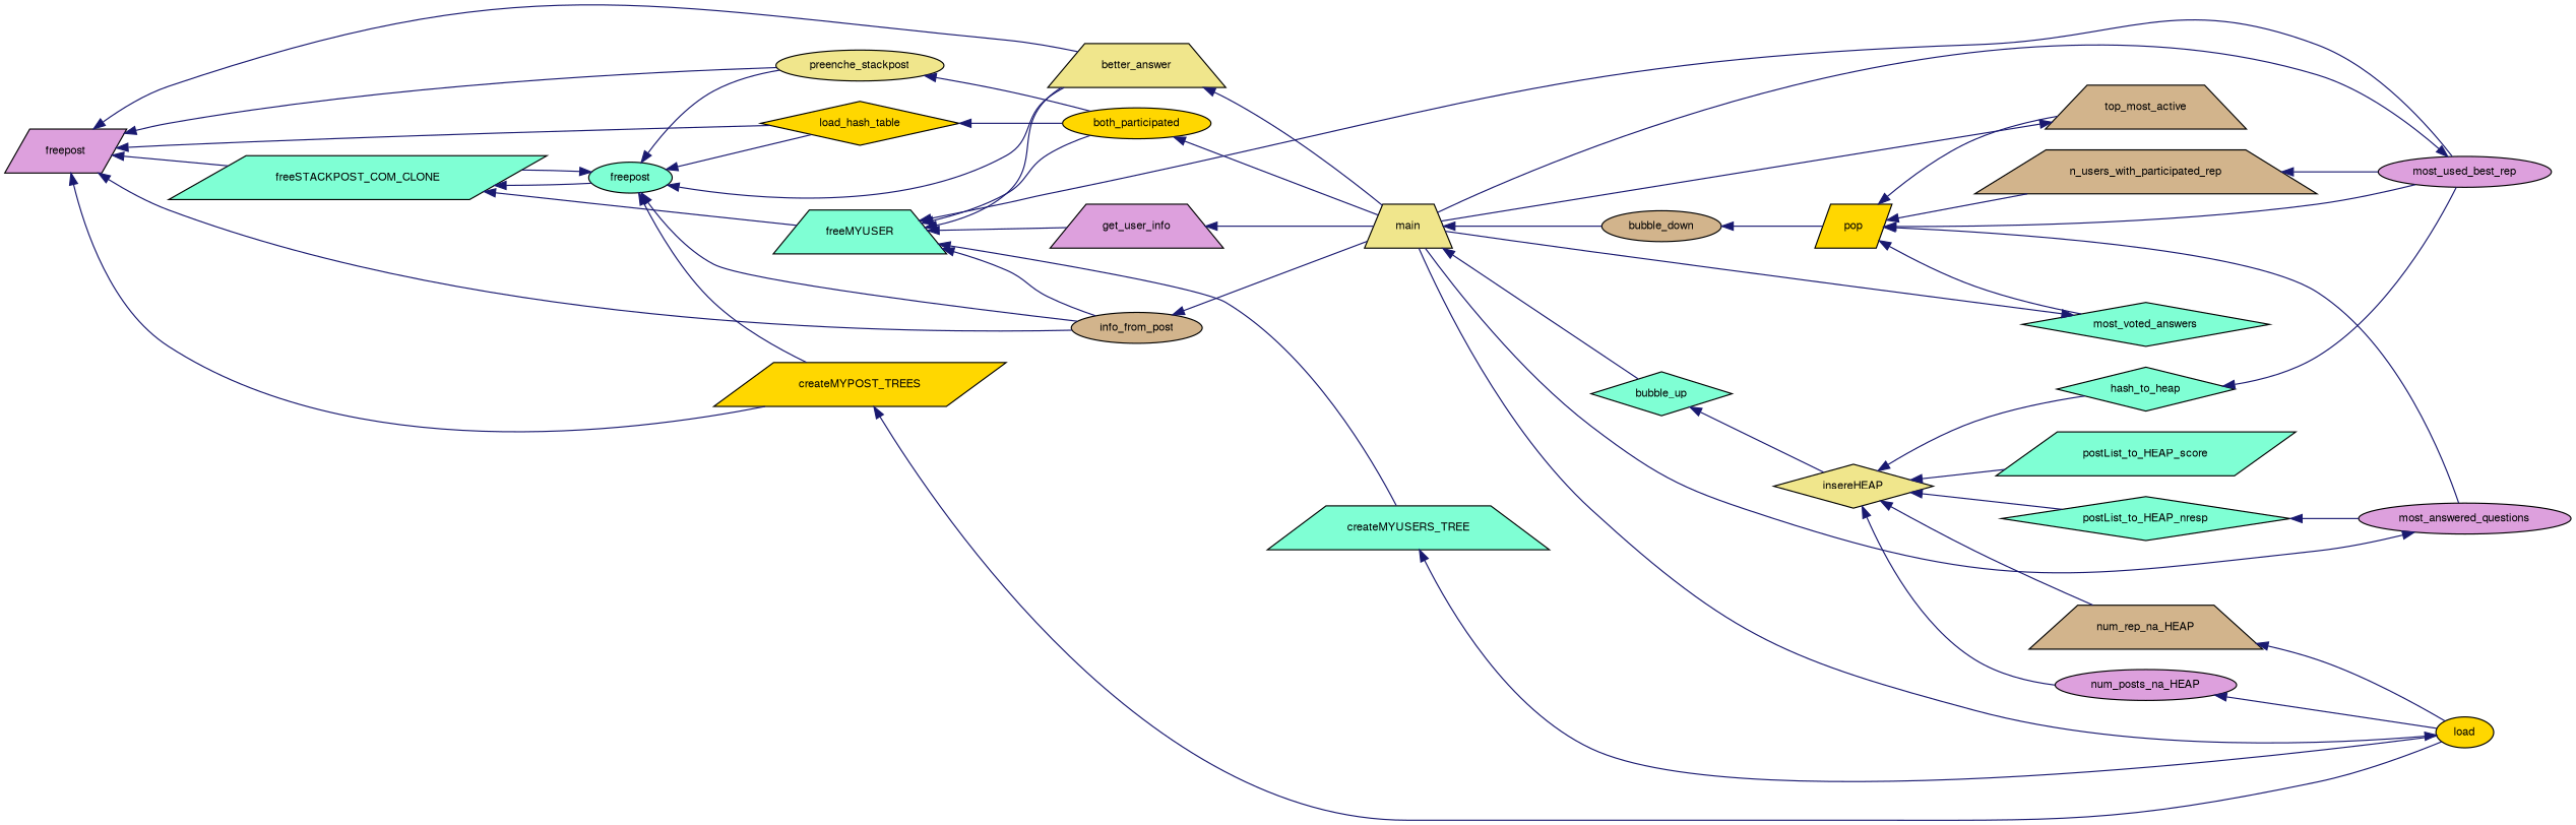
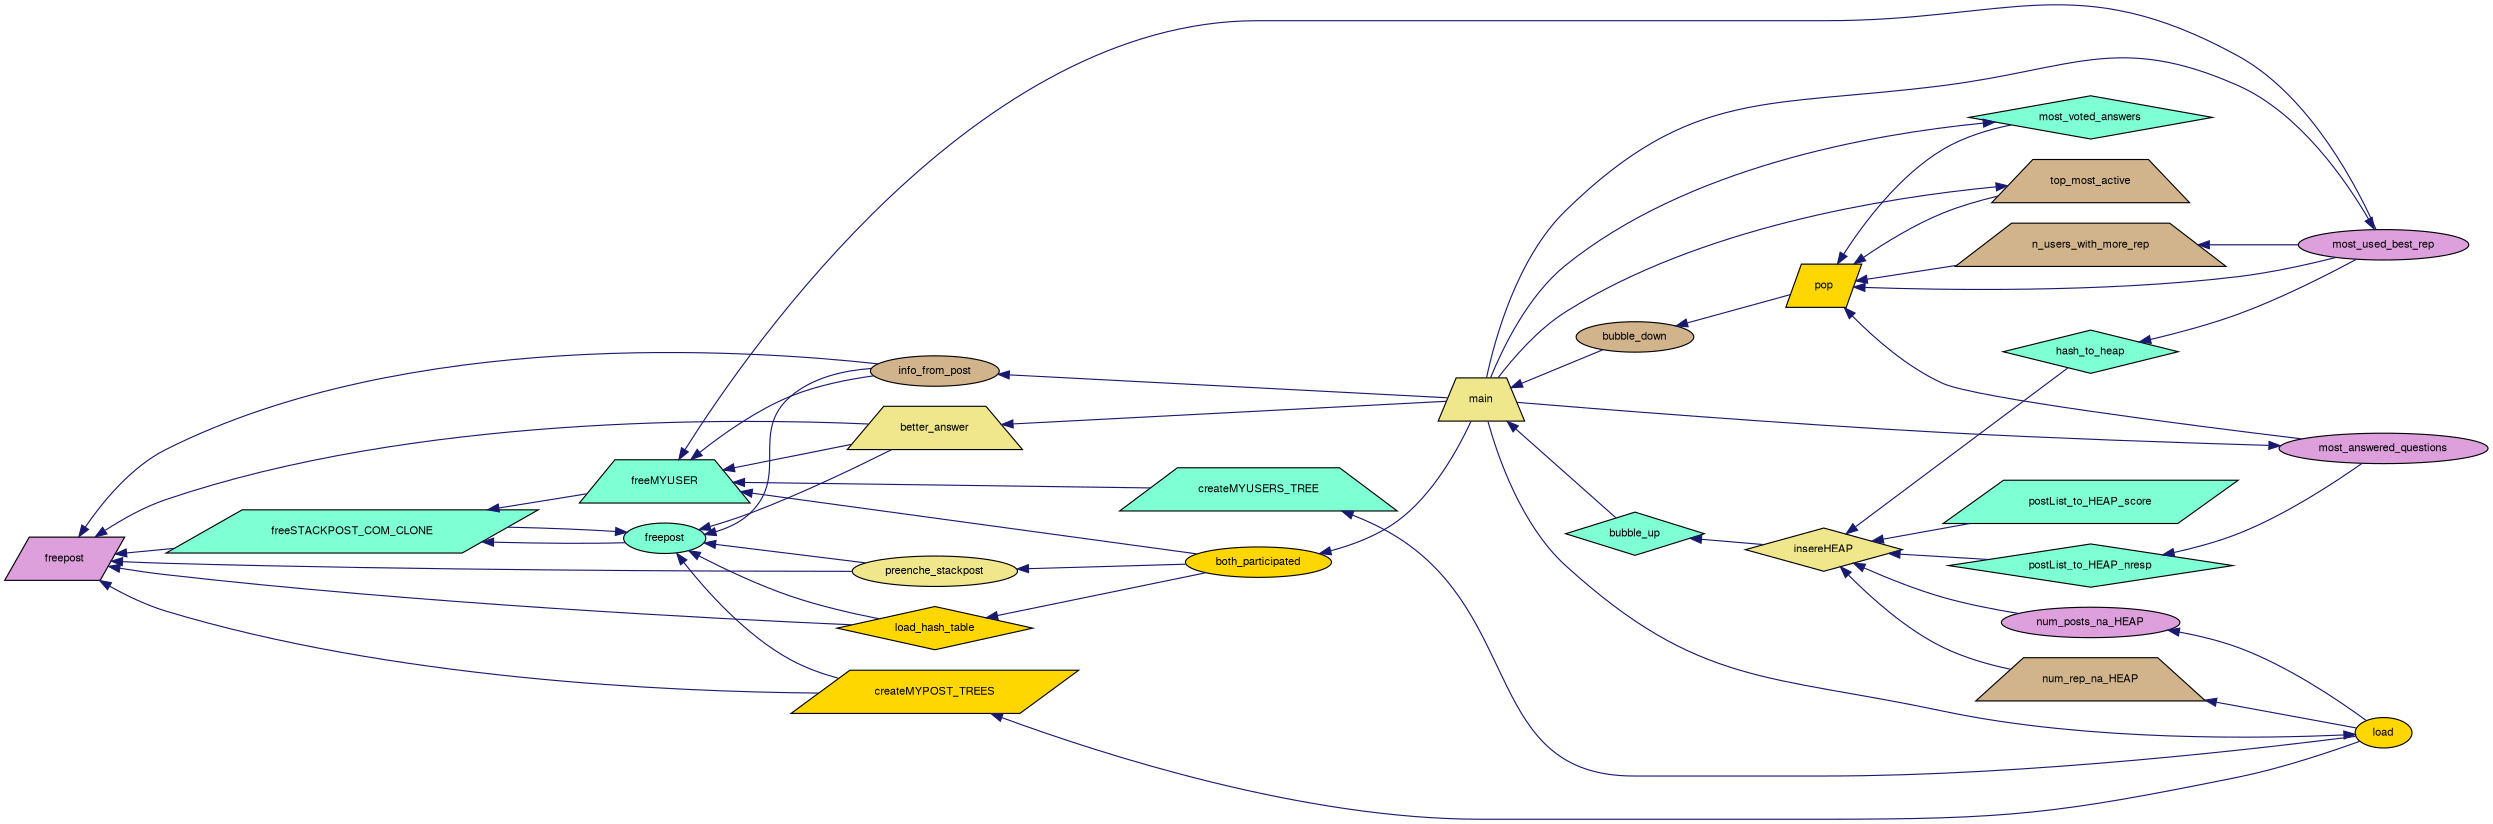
  digraph {
    rankdir=LR
    node [color=black fillcolor=aquamarine fontname=FreeSans fontsize=10 shape=ellipse style=filled]
    edge [color=midnightblue dir=back fontname=FreeSans fontsize=10 labelfontname=FreeSans labelfontsize=10 style=solid]
    n1 [fillcolor=plum fontcolor=black height=0.2 label=freepost shape=parallelogram width=0.4]
    n2 [fillcolor=tan height=0.2 label=info_from_post width=0.4]
    n3 [fillcolor=gold height=0.2 label=load_hash_table shape=diamond width=0.4]
    n4 [fillcolor=khaki height=0.2 label=preenche_stackpost width=0.4]
    n5 [fillcolor=khaki height=0.2 label=better_answer shape=trapezium width=0.4]
    n6 [fillcolor=gold height=0.2 label=createMYPOST_TREES shape=parallelogram width=0.4]
    n7 [height=0.2 label=freeSTACKPOST_COM_CLONE shape=parallelogram width=0.4]
    n8 [fillcolor=khaki height=0.2 label=main shape=trapezium width=0.4]
    n9 [fillcolor=gold height=0.2 label=both_participated width=0.4]
    n10 [fillcolor=gold height=0.2 label=load width=0.4]
    n11 [height=0.2 label=freepost width=0.4]
    n12 [height=0.2 label=freeMYUSER shape=trapezium width=0.4]
    n13 [height=0.2 label=bubble_up shape=diamond width=0.4]
    n14 [fillcolor=tan height=0.2 label=bubble_down width=0.4]
    n15 [fillcolor=khaki height=0.2 label=insereHEAP shape=diamond width=0.4]
    n16 [fillcolor=gold height=0.2 label=pop shape=parallelogram width=0.4]
    n17 [fillcolor=plum height=0.2 label=num_posts_na_HEAP width=0.4]
    n18 [fillcolor=tan height=0.2 label=num_rep_na_HEAP shape=trapezium width=0.4]
    n19 [height=0.2 label=postList_to_HEAP_score shape=parallelogram width=0.4]
    n20 [height=0.2 label=postList_to_HEAP_nresp shape=diamond width=0.4]
    n21 [height=0.2 label=hash_to_heap shape=diamond width=0.4]
    n22 [fillcolor=plum height=0.2 label=most_answered_questions width=0.4]
    n23 [fillcolor=plum height=0.2 label=most_used_best_rep width=0.4]
    n24 [height=0.2 label=most_voted_answers shape=diamond width=0.4]
    n25 [fillcolor=tan height=0.2 label=top_most_active shape=trapezium width=0.4]
-   n26 [fillcolor=tan height=0.2 label=n_users_with_participated_rep shape=trapezium width=0.4]
-   n27 [fillcolor=plum height=0.2 label=get_user_info shape=trapezium width=0.4]
+   n26 [fillcolor=tan height=0.2 label=n_users_with_more_rep shape=trapezium width=0.4]
    n28 [height=0.2 label=createMYUSERS_TREE shape=trapezium width=0.4]
    n1 -> n2
    n1 -> n3
    n1 -> n4
    n1 -> n5
    n1 -> n6
    n1 -> n7
    n2 -> n8
    n3 -> n9
    n4 -> n9
    n5 -> n8
    n6 -> n10
    n7 -> n11
    n7 -> n12
    n8 -> n13
    n8 -> n14
    n9 -> n8
    n10 -> n8
    n11 -> n2
    n11 -> n3
    n11 -> n4
    n11 -> n5
    n11 -> n6
    n11 -> n7
    n12 -> n2
    n12 -> n5
    n12 -> n9
    n12 -> n23
-   n12 -> n27
    n12 -> n28
    n13 -> n15
    n14 -> n16
    n15 -> n17
    n15 -> n18
    n15 -> n19
    n15 -> n20
    n15 -> n21
    n16 -> n22
    n16 -> n23
    n16 -> n24
    n16 -> n25
    n16 -> n26
    n17 -> n10
    n18 -> n10
    n20 -> n22
    n21 -> n23
    n22 -> n8
    n23 -> n8
    n24 -> n8
    n25 -> n8
    n26 -> n23
-   n27 -> n8
    n28 -> n10
  }
